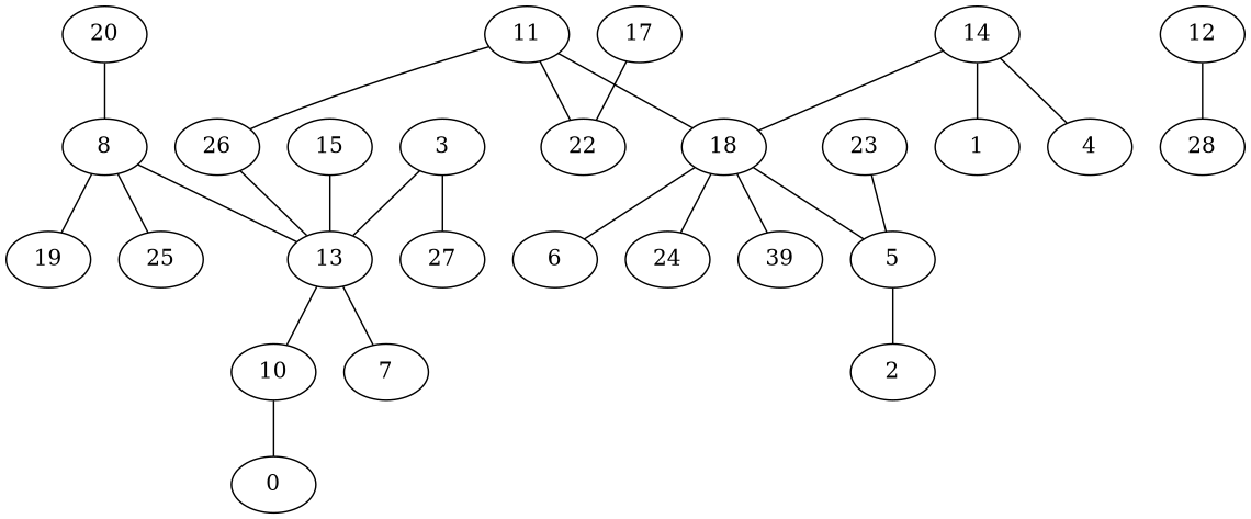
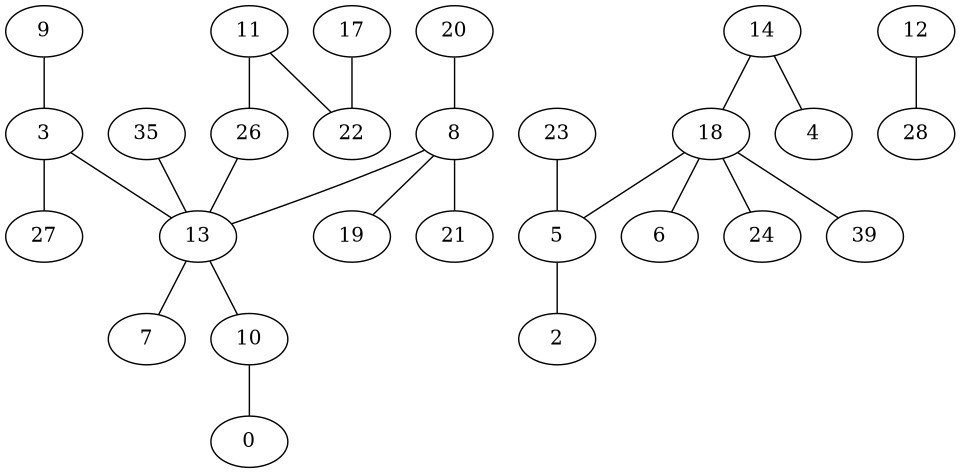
  graph {
    26
    13
    7
    10
    0
    11
    22
    18
    6
    24
    n11 [label=39]
    5
    2
-   15
+   15 [label=35]
    3
    27
    8
    19
-   25
+   25 [label=21]
    12
    28
    20
+   9
    14
    4
-   1
    17
    23
    26 -- 13
    13 -- 7
    13 -- 10
    10 -- 0
    11 -- 26
    11 -- 22
-   11 -- 18
    18 -- 6
    18 -- 24
    18 -- n11
    18 -- 5
    5 -- 2
    15 -- 13
    3 -- 13
    3 -- 27
    8 -- 13
    8 -- 19
    8 -- 25
    12 -- 28
    20 -- 8
+   9 -- 3
    14 -- 18
    14 -- 4
-   14 -- 1
    17 -- 22
    23 -- 5
  }
